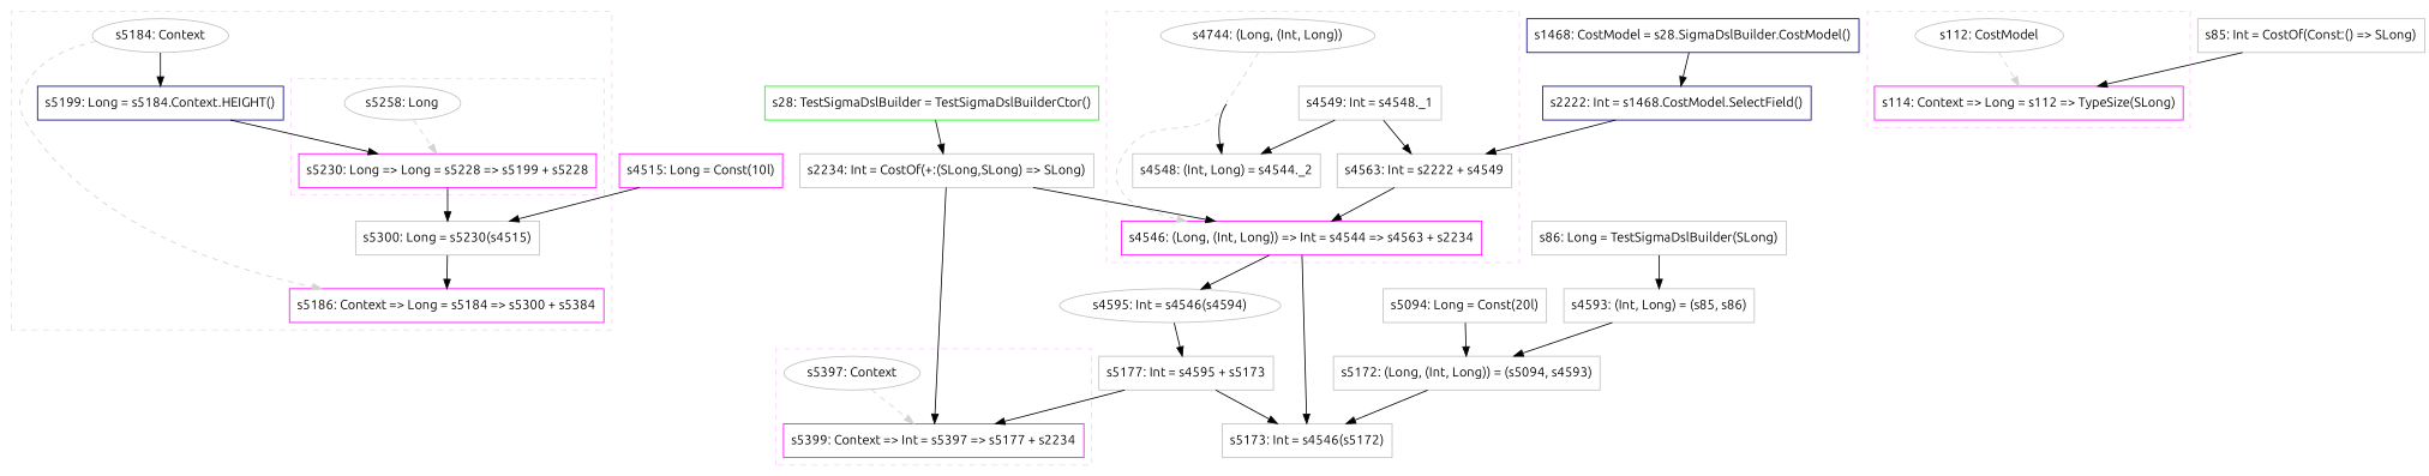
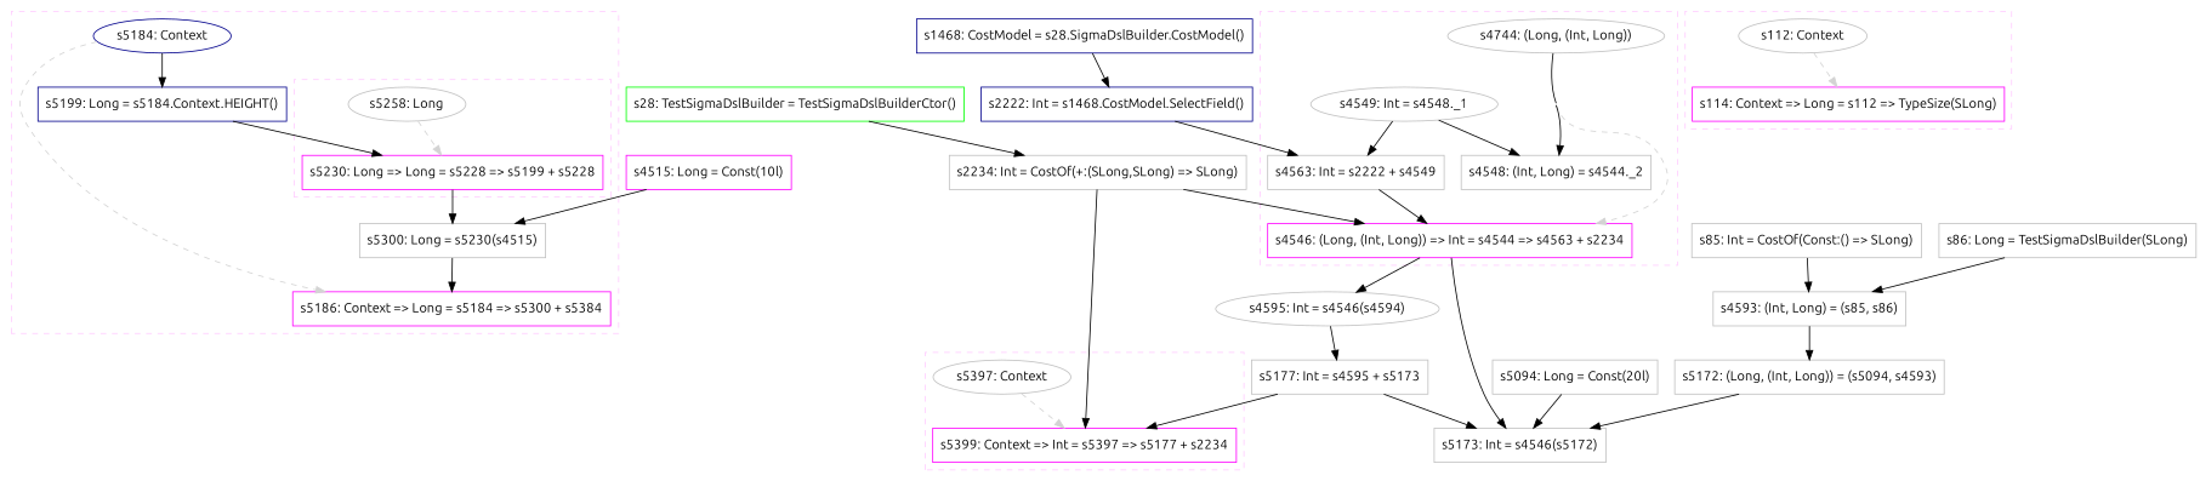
  digraph {
    concentrate=true
    fontname=Ubuntu
    node [color=gray fillcolor=white fontname=Ubuntu shape=box style=filled]
    edge [fontname=Ubuntu style=solid]
-   n1 [label="s5184: Context" shape=oval]
+   n1 [color=darkblue label="s5184: Context" shape=oval]
    n2 [color=magenta label="s5186: Context => Long = s5184 => s5300 + s5384"]
    n3 [label="s5258: Long" shape=oval]
    n4 [color=magenta label="s5230: Long => Long = s5228 => s5199 + s5228"]
    n5 [color=darkblue label="s5199: Long = s5184.Context.HEIGHT()"]
    n6 [label="s5300: Long = s5230(s4515)"]
    n7 [label="s4744: (Long, (Int, Long))" shape=oval]
    n8 [color=magenta label="s4546: (Long, (Int, Long)) => Int = s4544 => s4563 + s2234"]
    n9 [label="s4548: (Int, Long) = s4544._2"]
-   n10 [label="s4549: Int = s4548._1"]
+   n10 [label="s4549: Int = s4548._1" shape=ellipse]
    n11 [label="s4563: Int = s2222 + s4549"]
    n12 [label="s5397: Context" shape=oval]
    n13 [color=magenta label="s5399: Context => Int = s5397 => s5177 + s2234"]
-   n14 [label="s112: CostModel" shape=oval]
+   n14 [label="s112: Context" shape=oval]
    n15 [color=magenta label="s114: Context => Long = s112 => TypeSize(SLong)"]
    n16 [label="s4595: Int = s4546(s4594)" shape=ellipse]
    n17 [label="s5173: Int = s4546(s5172)"]
    n18 [color=magenta label="s4515: Long = Const(10l)"]
    n19 [label="s5094: Long = Const(20l)"]
    n20 [label="s5172: (Long, (Int, Long)) = (s5094, s4593)"]
    n21 [color=green label="s28: TestSigmaDslBuilder = TestSigmaDslBuilderCtor()"]
    n22 [label="s2234: Int = CostOf(+:(SLong,SLong) => SLong)"]
    n23 [color=darkblue label="s1468: CostModel = s28.SigmaDslBuilder.CostModel()"]
    n24 [color=darkblue label="s2222: Int = s1468.CostModel.SelectField()"]
    n25 [label="s5177: Int = s4595 + s5173"]
    n26 [label="s85: Int = CostOf(Const:() => SLong)"]
    n27 [label="s4593: (Int, Long) = (s85, s86)"]
    n28 [label="s86: Long = TestSigmaDslBuilder(SLong)"]
    subgraph cluster_1 {
      color="#FFCCFF"
      style=dashed
      n5
      n6
      subgraph sub_2 {
        color="#FFCCFF"
        rank=source
        style=dashed
        n1
      }
      subgraph sub_3 {
        color="#FFCCFF"
        rank=sink
        style=dashed
        n2
      }
      subgraph cluster_4 {
        color="#FFCCFF"
        style=dashed
        subgraph sub_5 {
          color="#FFCCFF"
          rank=source
          style=dashed
          n3
        }
        subgraph sub_6 {
          color="#FFCCFF"
          rank=sink
          style=dashed
          n4
        }
      }
    }
    subgraph cluster_7 {
      color="#FFCCFF"
      style=dashed
      n9
      n10
      n11
      subgraph sub_8 {
        color="#FFCCFF"
        rank=source
        style=dashed
        n7
      }
      subgraph sub_9 {
        color="#FFCCFF"
        rank=sink
        style=dashed
        n8
      }
    }
    subgraph cluster_10 {
      color="#FFCCFF"
      style=dashed
      subgraph sub_11 {
        color="#FFCCFF"
        rank=source
        style=dashed
        n12
      }
      subgraph sub_12 {
        color="#FFCCFF"
        rank=sink
        style=dashed
        n13
      }
    }
    subgraph cluster_13 {
      color="#FFCCFF"
      style=dashed
      subgraph sub_14 {
        color="#FFCCFF"
        rank=source
        style=dashed
        n14
      }
      subgraph sub_15 {
        color="#FFCCFF"
        rank=sink
        style=dashed
        n15
      }
    }
    n1 -> n2 [color=lightgray style=dashed weight=0]
    n1 -> n5
    n3 -> n4 [color=lightgray style=dashed weight=0]
    n3 -> n4
    n4 -> n6
    n5 -> n4
    n6 -> n2
    n7 -> n8 [color=lightgray style=dashed weight=0]
    n7 -> n9
    n8 -> n16
    n8 -> n17
    n10 -> n9
    n10 -> n11
    n11 -> n8
    n12 -> n13 [color=lightgray style=dashed weight=0]
    n14 -> n15 [color=lightgray style=dashed weight=0]
    n16 -> n25
    n18 -> n6
-   n19 -> n20
+   n19 -> n17
    n20 -> n17
    n21 -> n22
    n22 -> n8
    n22 -> n13
    n23 -> n24
    n24 -> n11
    n25 -> n13
    n25 -> n17
-   n26 -> n15
+   n26 -> n27
    n27 -> n20
    n28 -> n27
  }
